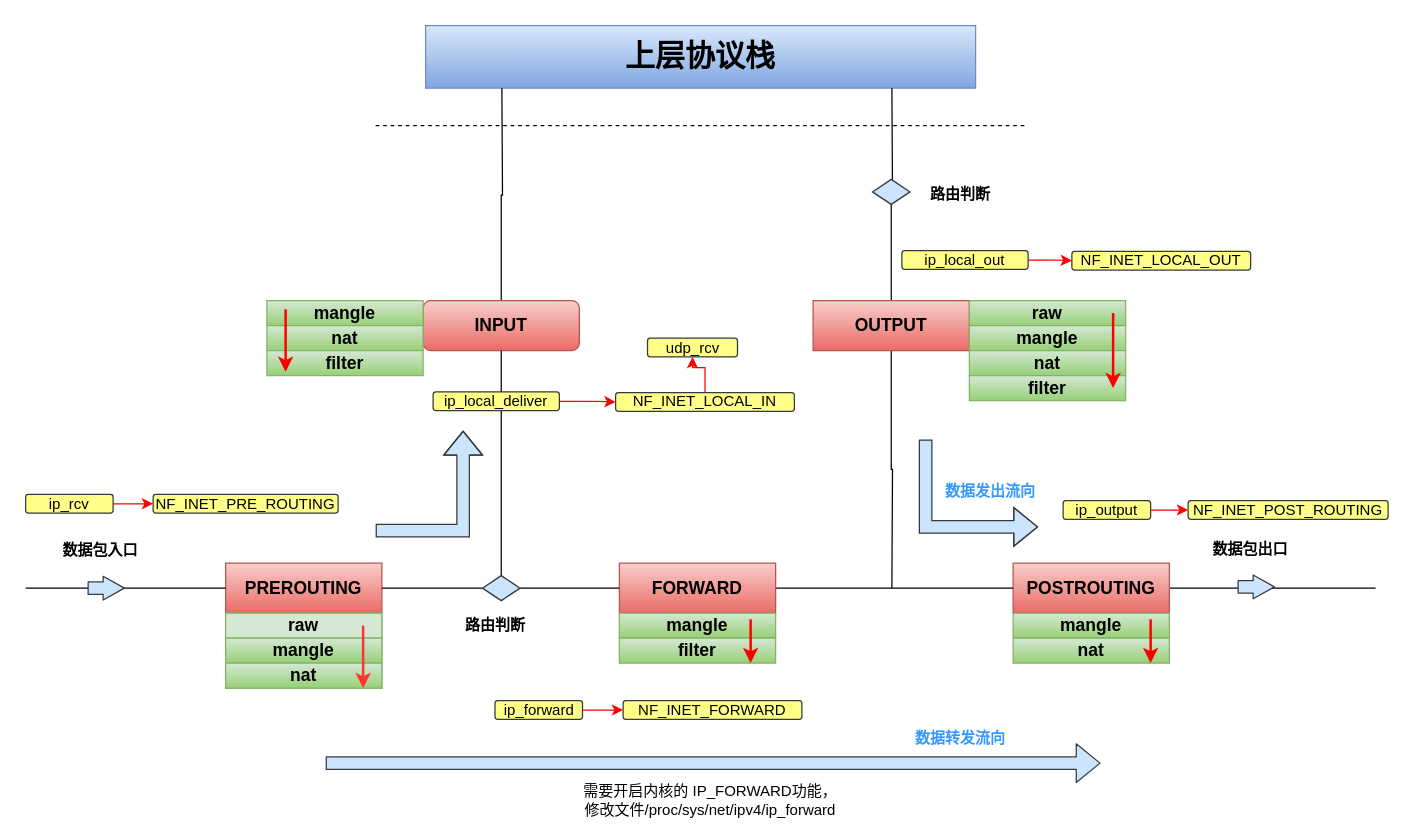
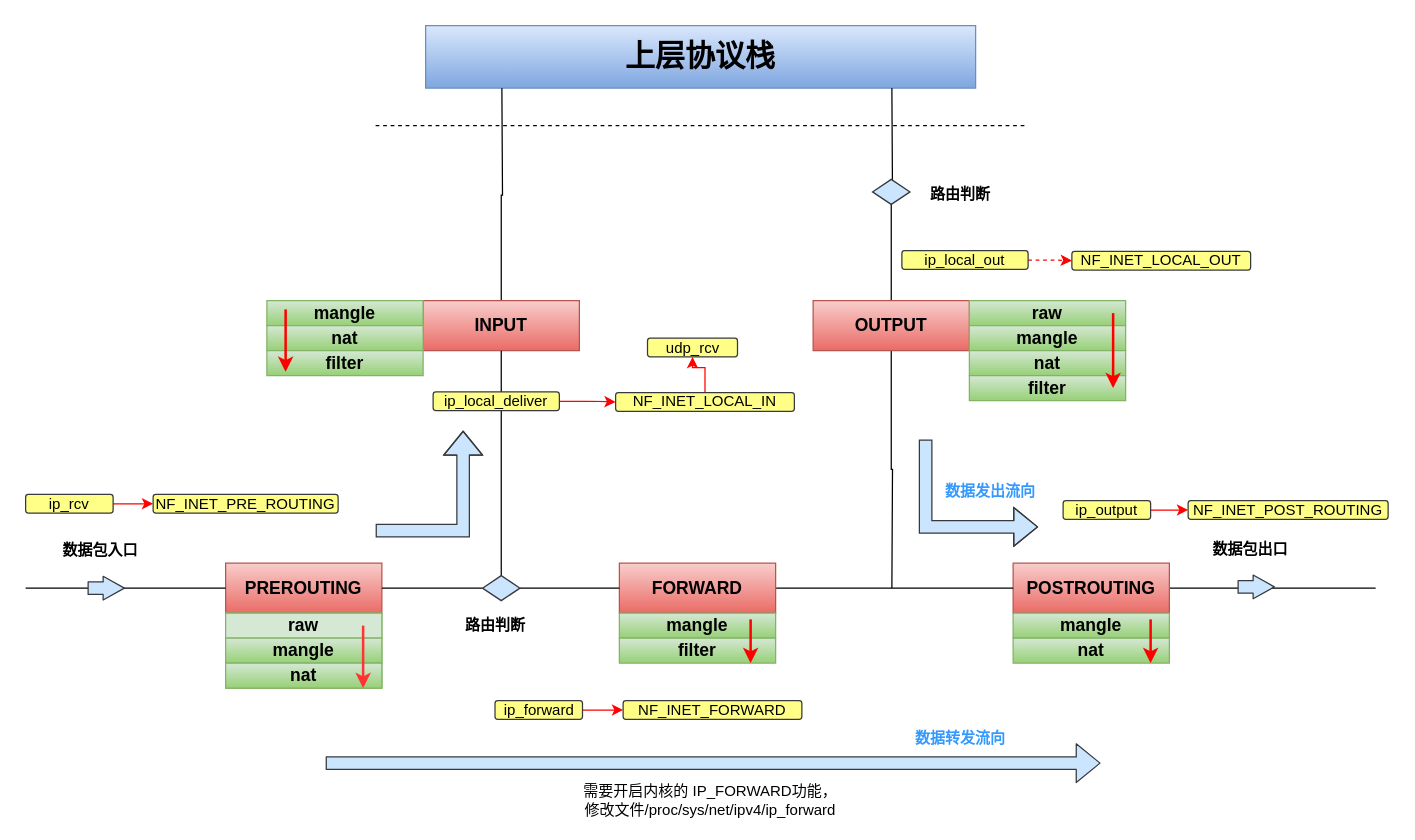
  <mxCell id="0" />
  <mxCell id="1" parent="0" />
  <mxCell id="2" value="NF_INET_PRE_ROUTING" style="rounded=1;whiteSpace=wrap;html=1;fillColor=#ffff88;strokeColor=#36393d;" vertex="1" parent="1"><mxGeometry x="122" y="395" width="148" height="15" as="geometry" /></mxCell>
  <mxCell id="3" style="edgeStyle=orthogonalEdgeStyle;rounded=0;comic=0;orthogonalLoop=1;jettySize=auto;html=1;exitX=1;exitY=0.5;exitDx=0;exitDy=0;entryX=0;entryY=0.5;entryDx=0;entryDy=0;shadow=0;sourcePerimeterSpacing=0;targetPerimeterSpacing=0;strokeColor=#FF0000;strokeWidth=1;" edge="1" parent="1" source="4" target="2"><mxGeometry relative="1" as="geometry" /></mxCell>
  <mxCell id="4" value="ip_rcv" style="rounded=1;whiteSpace=wrap;html=1;fillColor=#ffff88;strokeColor=#36393d;" vertex="1" parent="1"><mxGeometry x="20" y="395" width="70" height="15" as="geometry" /></mxCell>
  <mxCell id="5" value="&lt;font style=&quot;font-size: 24px&quot;&gt;&lt;b&gt;上层协议栈&lt;/b&gt;&lt;/font&gt;" style="rounded=0;whiteSpace=wrap;html=1;fillColor=#dae8fc;strokeColor=#6c8ebf;gradientColor=#7ea6e0;" parent="1" vertex="1"><mxGeometry x="340" y="20" width="440" height="50" as="geometry" /></mxCell>
  <mxCell id="6" value="" style="endArrow=none;dashed=1;html=1;" parent="1" edge="1"><mxGeometry width="50" height="50" relative="1" as="geometry"><mxPoint x="300" y="100" as="sourcePoint" /><mxPoint x="820" y="100" as="targetPoint" /></mxGeometry></mxCell>
  <mxCell id="7" style="edgeStyle=orthogonalEdgeStyle;rounded=0;orthogonalLoop=1;jettySize=auto;html=1;exitX=1;exitY=0.5;exitDx=0;exitDy=0;endArrow=none;endFill=0;" parent="1" source="8" edge="1"><mxGeometry relative="1" as="geometry"><mxPoint x="1100" y="470" as="targetPoint" /></mxGeometry></mxCell>
  <mxCell id="8" value="&lt;b style=&quot;white-space: normal ; font-size: 14px&quot;&gt;POSTROUTING&lt;/b&gt;" style="rounded=0;whiteSpace=wrap;html=1;shadow=0;glass=0;comic=0;fillColor=#f8cecc;strokeColor=#b85450;gradientColor=#ea6b66;" parent="1" vertex="1"><mxGeometry x="810" y="450" width="125" height="40" as="geometry" /></mxCell>
  <mxCell id="9" value="&lt;b style=&quot;font-size: 14px&quot;&gt;PREROUTING&lt;/b&gt;" style="rounded=0;whiteSpace=wrap;html=1;shadow=0;glass=0;comic=0;fillColor=#f8cecc;strokeColor=#b85450;gradientColor=#ea6b66;" parent="1" vertex="1"><mxGeometry y="450" width="125" height="40" as="geometry" x="180" /></mxCell>
  <mxCell id="10" style="edgeStyle=orthogonalEdgeStyle;rounded=0;orthogonalLoop=1;jettySize=auto;html=1;exitX=1;exitY=0.5;exitDx=0;exitDy=0;entryX=0;entryY=0.5;entryDx=0;entryDy=0;endArrow=none;endFill=0;" parent="1" source="11" target="8" edge="1"><mxGeometry relative="1" as="geometry" /></mxCell>
  <mxCell id="11" value="&lt;b style=&quot;font-size: 14px&quot;&gt;FORWARD&lt;/b&gt;" style="rounded=0;whiteSpace=wrap;html=1;shadow=0;glass=0;comic=0;fillColor=#f8cecc;strokeColor=#b85450;gradientColor=#ea6b66;" parent="1" vertex="1"><mxGeometry x="495" y="450" width="125" height="40" as="geometry" /></mxCell>
  <mxCell id="12" style="edgeStyle=orthogonalEdgeStyle;rounded=0;orthogonalLoop=1;jettySize=auto;html=1;endArrow=none;endFill=0;" parent="1" source="13" edge="1"><mxGeometry relative="1" as="geometry"><mxPoint x="401" y="70" as="targetPoint" /></mxGeometry></mxCell>
- <mxCell id="13" value="&lt;b style=&quot;font-size: 14px&quot;&gt;INPUT&lt;/b&gt;" style="whiteSpace=wrap;html=1;shadow=0;glass=0;comic=0;fillColor=#f8cecc;strokeColor=#b85450;gradientColor=#ea6b66;rounded=1;" parent="1" vertex="1"><mxGeometry x="338" y="240" width="125" height="40" as="geometry" /></mxCell>
+ <mxCell id="13" value="&lt;b style=&quot;font-size: 14px&quot;&gt;INPUT&lt;/b&gt;" style="rounded=0;whiteSpace=wrap;html=1;shadow=0;glass=0;comic=0;fillColor=#f8cecc;strokeColor=#b85450;gradientColor=#ea6b66;" parent="1" vertex="1"><mxGeometry x="338" y="240" width="125" height="40" as="geometry" /></mxCell>
  <mxCell id="14" style="edgeStyle=orthogonalEdgeStyle;rounded=0;orthogonalLoop=1;jettySize=auto;html=1;endArrow=none;endFill=0;" parent="1" source="16" edge="1"><mxGeometry relative="1" as="geometry"><mxPoint x="713" y="70" as="targetPoint" /></mxGeometry></mxCell>
  <mxCell id="15" style="edgeStyle=orthogonalEdgeStyle;rounded=0;orthogonalLoop=1;jettySize=auto;html=1;exitX=0.5;exitY=1;exitDx=0;exitDy=0;endArrow=none;endFill=0;" parent="1" source="16" edge="1"><mxGeometry relative="1" as="geometry"><mxPoint x="713" y="470" as="targetPoint" /></mxGeometry></mxCell>
  <mxCell id="16" value="&lt;b style=&quot;font-size: 14px&quot;&gt;OUTPUT&lt;/b&gt;" style="rounded=0;whiteSpace=wrap;html=1;shadow=0;glass=0;comic=0;fillColor=#f8cecc;strokeColor=#b85450;gradientColor=#ea6b66;" parent="1" vertex="1"><mxGeometry x="650" y="240" width="125" height="40" as="geometry" /></mxCell>
  <mxCell id="17" value="" style="endArrow=none;html=1;entryX=0;entryY=0.5;entryDx=0;entryDy=0;endFill=0;" parent="1" target="9" edge="1"><mxGeometry width="50" height="50" relative="1" as="geometry"><mxPoint x="20" y="470" as="sourcePoint" /><mxPoint x="240" y="510" as="targetPoint" /></mxGeometry></mxCell>
  <mxCell id="18" style="edgeStyle=orthogonalEdgeStyle;rounded=0;orthogonalLoop=1;jettySize=auto;html=1;exitX=1;exitY=0.5;exitDx=0;exitDy=0;entryX=0;entryY=0.5;entryDx=0;entryDy=0;endArrow=none;endFill=0;" parent="1" source="9" target="21" edge="1"><mxGeometry relative="1" as="geometry"><mxPoint x="305" y="470" as="sourcePoint" /><mxPoint x="380" y="470" as="targetPoint" /></mxGeometry></mxCell>
  <mxCell id="19" style="edgeStyle=orthogonalEdgeStyle;rounded=0;orthogonalLoop=1;jettySize=auto;html=1;exitX=0.5;exitY=0;exitDx=0;exitDy=0;entryX=0.5;entryY=1;entryDx=0;entryDy=0;endArrow=none;endFill=0;" parent="1" source="21" target="13" edge="1"><mxGeometry relative="1" as="geometry" /></mxCell>
  <mxCell id="20" style="edgeStyle=orthogonalEdgeStyle;rounded=0;orthogonalLoop=1;jettySize=auto;html=1;exitX=1;exitY=0.5;exitDx=0;exitDy=0;entryX=0;entryY=0.5;entryDx=0;entryDy=0;endArrow=none;endFill=0;" parent="1" source="21" target="11" edge="1"><mxGeometry relative="1" as="geometry" /></mxCell>
  <mxCell id="21" value="" style="rhombus;whiteSpace=wrap;html=1;shadow=0;glass=0;comic=0;fillColor=#cce5ff;strokeColor=#36393d;" parent="1" vertex="1"><mxGeometry x="385.5" y="460" width="30" height="20" as="geometry" /></mxCell>
  <mxCell id="22" value="" style="rhombus;whiteSpace=wrap;html=1;shadow=0;glass=0;comic=0;fillColor=#cce5ff;strokeColor=#36393d;" parent="1" vertex="1"><mxGeometry x="697.5" y="143" width="30" height="20" as="geometry" /></mxCell>
  <mxCell id="23" value="" style="group;fillColor=#d5e8d4;strokeColor=#82b366;gradientColor=#97d077;" vertex="1" connectable="0" parent="1"><mxGeometry y="490" width="125" height="60" as="geometry" x="180" /></mxCell>
  <mxCell id="24" value="&lt;b style=&quot;font-size: 14px&quot;&gt;raw&lt;/b&gt;" style="rounded=0;whiteSpace=wrap;html=1;shadow=0;glass=0;comic=0;fillColor=#d5e8d4;strokeColor=#82b366;" vertex="1" parent="23"><mxGeometry width="125" height="20" as="geometry" /></mxCell>
  <mxCell id="25" value="&lt;b style=&quot;font-size: 14px&quot;&gt;mangle&lt;/b&gt;" style="rounded=0;whiteSpace=wrap;html=1;shadow=0;glass=0;comic=0;fillColor=#d5e8d4;strokeColor=#82b366;gradientColor=#97d077;" vertex="1" parent="23"><mxGeometry y="20" width="125" height="20" as="geometry" /></mxCell>
  <mxCell id="26" value="&lt;b style=&quot;font-size: 14px&quot;&gt;nat&lt;/b&gt;" style="rounded=0;whiteSpace=wrap;html=1;shadow=0;glass=0;comic=0;fillColor=#d5e8d4;strokeColor=#82b366;gradientColor=#97d077;" vertex="1" parent="23"><mxGeometry y="40" width="125" height="20" as="geometry" /></mxCell>
  <mxCell id="27" value="" style="endArrow=classic;html=1;strokeColor=#FF3333;strokeWidth=2;fillColor=#d5e8d4;" edge="1" parent="23"><mxGeometry width="50" height="50" relative="1" as="geometry"><mxPoint x="110" y="10" as="sourcePoint" /><mxPoint x="110" y="60" as="targetPoint" /></mxGeometry></mxCell>
  <mxCell id="28" value="&lt;b style=&quot;font-size: 14px&quot;&gt;mangle&lt;/b&gt;" style="rounded=0;whiteSpace=wrap;html=1;shadow=0;glass=0;comic=0;fillColor=#d5e8d4;strokeColor=#82b366;gradientColor=#97d077;" vertex="1" parent="1"><mxGeometry x="213" y="240" width="125" height="20" as="geometry" /></mxCell>
  <mxCell id="29" value="&lt;b style=&quot;font-size: 14px&quot;&gt;nat&lt;/b&gt;" style="rounded=0;whiteSpace=wrap;html=1;shadow=0;glass=0;comic=0;fillColor=#d5e8d4;strokeColor=#82b366;gradientColor=#97d077;" vertex="1" parent="1"><mxGeometry x="213" y="260" width="125" height="20" as="geometry" /></mxCell>
  <mxCell id="30" value="&lt;b style=&quot;font-size: 14px&quot;&gt;filter&lt;/b&gt;" style="rounded=0;whiteSpace=wrap;html=1;shadow=0;glass=0;comic=0;fillColor=#d5e8d4;strokeColor=#82b366;gradientColor=#97d077;" vertex="1" parent="1"><mxGeometry x="213" y="280" width="125" height="20" as="geometry" /></mxCell>
  <mxCell id="31" value="&lt;b style=&quot;font-size: 14px&quot;&gt;raw&lt;/b&gt;" style="rounded=0;whiteSpace=wrap;html=1;shadow=0;glass=0;comic=0;fillColor=#d5e8d4;strokeColor=#82b366;gradientColor=#97d077;" vertex="1" parent="1"><mxGeometry x="775" y="240" width="125" height="20" as="geometry" /></mxCell>
  <mxCell id="32" value="&lt;b style=&quot;font-size: 14px&quot;&gt;mangle&lt;/b&gt;" style="rounded=0;whiteSpace=wrap;html=1;shadow=0;glass=0;comic=0;fillColor=#d5e8d4;strokeColor=#82b366;gradientColor=#97d077;" vertex="1" parent="1"><mxGeometry x="775" y="260" width="125" height="20" as="geometry" /></mxCell>
  <mxCell id="33" value="&lt;b style=&quot;font-size: 14px&quot;&gt;nat&lt;/b&gt;" style="rounded=0;whiteSpace=wrap;html=1;shadow=0;glass=0;comic=0;fillColor=#d5e8d4;strokeColor=#82b366;gradientColor=#97d077;" vertex="1" parent="1"><mxGeometry x="775" y="280" width="125" height="20" as="geometry" /></mxCell>
  <mxCell id="34" value="&lt;b style=&quot;font-size: 14px&quot;&gt;filter&lt;/b&gt;" style="rounded=0;whiteSpace=wrap;html=1;shadow=0;glass=0;comic=0;fillColor=#d5e8d4;strokeColor=#82b366;gradientColor=#97d077;" vertex="1" parent="1"><mxGeometry x="775" y="300" width="125" height="20" as="geometry" /></mxCell>
  <mxCell id="35" value="&lt;b style=&quot;font-size: 14px&quot;&gt;mangle&lt;/b&gt;" style="rounded=0;whiteSpace=wrap;html=1;shadow=0;glass=0;comic=0;fillColor=#d5e8d4;strokeColor=#82b366;gradientColor=#97d077;" vertex="1" parent="1"><mxGeometry x="495" y="490" width="125" height="20" as="geometry" /></mxCell>
  <mxCell id="36" value="&lt;b style=&quot;font-size: 14px&quot;&gt;filter&lt;/b&gt;" style="rounded=0;whiteSpace=wrap;html=1;shadow=0;glass=0;comic=0;fillColor=#d5e8d4;strokeColor=#82b366;gradientColor=#97d077;" vertex="1" parent="1"><mxGeometry x="495" y="510" width="125" height="20" as="geometry" /></mxCell>
  <mxCell id="37" value="&lt;b style=&quot;font-size: 14px&quot;&gt;mangle&lt;/b&gt;" style="rounded=0;whiteSpace=wrap;html=1;shadow=0;glass=0;comic=0;fillColor=#d5e8d4;strokeColor=#82b366;gradientColor=#97d077;" vertex="1" parent="1"><mxGeometry x="810" y="490" width="125" height="20" as="geometry" /></mxCell>
  <mxCell id="38" value="&lt;b style=&quot;font-size: 14px&quot;&gt;nat&lt;/b&gt;" style="rounded=0;whiteSpace=wrap;html=1;shadow=0;glass=0;comic=0;fillColor=#d5e8d4;strokeColor=#82b366;gradientColor=#97d077;" vertex="1" parent="1"><mxGeometry x="810" y="510" width="125" height="20" as="geometry" /></mxCell>
  <mxCell id="39" value="" style="endArrow=classic;html=1;strokeColor=#FF0000;strokeWidth=2;fillColor=#d5e8d4;" edge="1" parent="1"><mxGeometry width="50" height="50" relative="1" as="geometry"><mxPoint x="228" y="247" as="sourcePoint" /><mxPoint x="228" y="297" as="targetPoint" /></mxGeometry></mxCell>
  <mxCell id="40" value="" style="endArrow=classic;html=1;strokeColor=#FF0000;strokeWidth=2;fillColor=#d5e8d4;" edge="1" parent="1"><mxGeometry width="50" height="50" relative="1" as="geometry"><mxPoint x="890" y="250" as="sourcePoint" /><mxPoint x="890" y="310" as="targetPoint" /></mxGeometry></mxCell>
  <mxCell id="41" value="" style="endArrow=classic;html=1;strokeColor=#FF0000;strokeWidth=2;fillColor=#d5e8d4;" edge="1" parent="1"><mxGeometry width="50" height="50" relative="1" as="geometry"><mxPoint x="600" y="495" as="sourcePoint" /><mxPoint x="600" y="530" as="targetPoint" /></mxGeometry></mxCell>
  <mxCell id="42" value="" style="endArrow=classic;html=1;strokeColor=#FF0000;strokeWidth=2;fillColor=#d5e8d4;" edge="1" parent="1"><mxGeometry width="50" height="50" relative="1" as="geometry"><mxPoint x="920" y="495" as="sourcePoint" /><mxPoint x="920" y="530" as="targetPoint" /></mxGeometry></mxCell>
  <mxCell id="43" value="" style="edgeStyle=segmentEdgeStyle;endArrow=classic;html=1;strokeColor=#36393d;strokeWidth=1;rounded=0;shadow=0;comic=0;shape=flexArrow;targetPerimeterSpacing=0;sourcePerimeterSpacing=0;fillColor=#cce5ff;" edge="1" parent="1"><mxGeometry width="50" height="50" relative="1" as="geometry"><mxPoint x="300" y="424" as="sourcePoint" /><mxPoint x="370" y="344" as="targetPoint" /><Array as="points"><mxPoint x="370" y="424" /></Array></mxGeometry></mxCell>
  <mxCell id="44" value="" style="edgeStyle=segmentEdgeStyle;endArrow=classic;html=1;shadow=0;strokeColor=#36393d;strokeWidth=1;rounded=0;shape=flexArrow;fillColor=#cce5ff;" edge="1" parent="1"><mxGeometry width="50" height="50" relative="1" as="geometry"><mxPoint x="740" y="351" as="sourcePoint" /><mxPoint x="830" y="421" as="targetPoint" /><Array as="points"><mxPoint x="790" y="421" /><mxPoint x="790" y="421" /></Array></mxGeometry></mxCell>
  <mxCell id="45" value="" style="shape=flexArrow;endArrow=classic;html=1;shadow=0;strokeColor=#36393d;strokeWidth=1;fillColor=#cce5ff;" edge="1" parent="1"><mxGeometry width="50" height="50" relative="1" as="geometry"><mxPoint x="260" y="610" as="sourcePoint" /><mxPoint x="880" y="610" as="targetPoint" /></mxGeometry></mxCell>
  <mxCell id="46" value="" style="shape=flexArrow;endArrow=classic;html=1;shadow=0;strokeColor=#36393d;strokeWidth=1;endWidth=8;endSize=5.33;fillColor=#cce5ff;" edge="1" parent="1"><mxGeometry width="50" height="50" relative="1" as="geometry"><mxPoint x="69.5" y="470" as="sourcePoint" /><mxPoint x="99.5" y="470" as="targetPoint" /></mxGeometry></mxCell>
  <mxCell id="47" value="&lt;b&gt;数据包入口&lt;/b&gt;" style="text;html=1;strokeColor=none;fillColor=none;align=center;verticalAlign=middle;whiteSpace=wrap;rounded=0;" vertex="1" parent="1"><mxGeometry x="40" y="430" width="80" height="20" as="geometry" /></mxCell>
  <mxCell id="48" value="&lt;font color=&quot;#3399ff&quot;&gt;&lt;b&gt;数据发出流向&lt;/b&gt;&lt;/font&gt;" style="text;html=1;strokeColor=none;fillColor=none;align=center;verticalAlign=middle;whiteSpace=wrap;rounded=0;" vertex="1" parent="1"><mxGeometry x="751.5" y="383" width="80" height="20" as="geometry" /></mxCell>
  <mxCell id="49" value="&lt;b&gt;路由判断&lt;/b&gt;" style="text;html=1;strokeColor=none;fillColor=none;align=center;verticalAlign=middle;whiteSpace=wrap;rounded=0;" vertex="1" parent="1"><mxGeometry x="355.5" y="490" width="80" height="20" as="geometry" /></mxCell>
  <mxCell id="50" value="&lt;b&gt;路由判断&lt;/b&gt;" style="text;html=1;strokeColor=none;fillColor=none;align=center;verticalAlign=middle;whiteSpace=wrap;rounded=0;" vertex="1" parent="1"><mxGeometry x="727.5" y="145" width="80" height="20" as="geometry" /></mxCell>
  <mxCell id="51" value="&lt;font color=&quot;#3399ff&quot;&gt;&lt;b&gt;数据转发流向&lt;/b&gt;&lt;/font&gt;" style="text;html=1;strokeColor=none;fillColor=none;align=center;verticalAlign=middle;whiteSpace=wrap;rounded=0;" vertex="1" parent="1"><mxGeometry x="727.5" y="580" width="80" height="20" as="geometry" /></mxCell>
  <mxCell id="52" value="需要开启内核的 IP_FORWARD功能，修改文件/proc/sys/net/ipv4/ip_forward" style="text;html=1;strokeColor=none;fillColor=none;align=center;verticalAlign=middle;whiteSpace=wrap;rounded=0;" vertex="1" parent="1"><mxGeometry x="463" y="630" width="210" height="20" as="geometry" /></mxCell>
  <mxCell id="53" value="" style="shape=flexArrow;endArrow=classic;html=1;shadow=0;strokeColor=#36393d;strokeWidth=1;endWidth=8;endSize=5.33;fillColor=#cce5ff;" edge="1" parent="1"><mxGeometry width="50" height="50" relative="1" as="geometry"><mxPoint x="989.5" y="469" as="sourcePoint" /><mxPoint x="1019.5" y="469" as="targetPoint" /></mxGeometry></mxCell>
  <mxCell id="54" value="&lt;b&gt;数据包出口&lt;/b&gt;" style="text;html=1;strokeColor=none;fillColor=none;align=center;verticalAlign=middle;whiteSpace=wrap;rounded=0;" vertex="1" parent="1"><mxGeometry x="960" y="429" width="80" height="20" as="geometry" /></mxCell>
  <mxCell id="55" value="NF_INET_FORWARD" style="rounded=1;whiteSpace=wrap;html=1;fillColor=#ffff88;strokeColor=#36393d;" vertex="1" parent="1"><mxGeometry x="498" y="560" width="143" height="15" as="geometry" /></mxCell>
  <mxCell id="56" style="edgeStyle=orthogonalEdgeStyle;rounded=0;comic=0;orthogonalLoop=1;jettySize=auto;html=1;exitX=1;exitY=0.5;exitDx=0;exitDy=0;entryX=0;entryY=0.5;entryDx=0;entryDy=0;shadow=0;sourcePerimeterSpacing=0;targetPerimeterSpacing=0;strokeColor=#FF0000;strokeWidth=1;" edge="1" parent="1" source="57" target="55"><mxGeometry relative="1" as="geometry" /></mxCell>
  <mxCell id="57" value="ip_forward" style="rounded=1;whiteSpace=wrap;html=1;fillColor=#ffff88;strokeColor=#36393d;" vertex="1" parent="1"><mxGeometry x="395.5" y="560" width="70" height="15" as="geometry" /></mxCell>
  <mxCell id="58" value="" style="edgeStyle=orthogonalEdgeStyle;rounded=0;comic=0;orthogonalLoop=1;jettySize=auto;html=1;shadow=0;sourcePerimeterSpacing=0;targetPerimeterSpacing=0;strokeColor=#FF0000;strokeWidth=1;" edge="1" parent="1" source="59" target="60"><mxGeometry relative="1" as="geometry" /></mxCell>
  <mxCell id="59" value="NF_INET_LOCAL_IN" style="rounded=1;whiteSpace=wrap;html=1;fillColor=#ffff88;strokeColor=#36393d;" vertex="1" parent="1"><mxGeometry x="492" y="313.5" width="143" height="15" as="geometry" /></mxCell>
  <mxCell id="60" value="udp_rcv" style="rounded=1;whiteSpace=wrap;html=1;fillColor=#ffff88;strokeColor=#36393d;" vertex="1" parent="1"><mxGeometry x="517.5" y="270" width="72" height="15" as="geometry" /></mxCell>
  <mxCell id="61" value="" style="edgeStyle=orthogonalEdgeStyle;rounded=0;comic=0;orthogonalLoop=1;jettySize=auto;html=1;shadow=0;sourcePerimeterSpacing=0;targetPerimeterSpacing=0;strokeColor=#FF0000;strokeWidth=1;" edge="1" parent="1" source="62" target="59"><mxGeometry relative="1" as="geometry" /></mxCell>
  <mxCell id="62" value="ip_local_deliver" style="rounded=1;whiteSpace=wrap;html=1;fillColor=#ffff88;strokeColor=#36393d;" vertex="1" parent="1"><mxGeometry x="346" y="313" width="101" height="15" as="geometry" /></mxCell>
  <mxCell id="63" value="NF_INET_LOCAL_OUT" style="rounded=1;whiteSpace=wrap;html=1;fillColor=#ffff88;strokeColor=#36393d;" vertex="1" parent="1"><mxGeometry x="857" y="200.5" width="143" height="15" as="geometry" /></mxCell>
- <mxCell id="64" value="" style="edgeStyle=orthogonalEdgeStyle;rounded=0;comic=0;orthogonalLoop=1;jettySize=auto;html=1;shadow=0;sourcePerimeterSpacing=0;targetPerimeterSpacing=0;strokeColor=#FF0000;strokeWidth=1;" edge="1" parent="1" source="65" target="63"><mxGeometry relative="1" as="geometry" /></mxCell>
+ <mxCell id="64" value="" style="edgeStyle=orthogonalEdgeStyle;rounded=0;comic=0;orthogonalLoop=1;jettySize=auto;html=1;shadow=0;sourcePerimeterSpacing=0;targetPerimeterSpacing=0;strokeColor=#FF0000;strokeWidth=1;dashed=1;" edge="1" parent="1" source="65" target="63"><mxGeometry relative="1" as="geometry" /></mxCell>
  <mxCell id="65" value="ip_local_out" style="rounded=1;whiteSpace=wrap;html=1;fillColor=#ffff88;strokeColor=#36393d;" vertex="1" parent="1"><mxGeometry x="721" y="200" width="101" height="15" as="geometry" /></mxCell>
  <mxCell id="66" value="NF_INET_POST_ROUTING" style="rounded=1;whiteSpace=wrap;html=1;fillColor=#ffff88;strokeColor=#36393d;" vertex="1" parent="1"><mxGeometry x="950" y="400" width="160" height="15" as="geometry" /></mxCell>
  <mxCell id="67" value="" style="edgeStyle=orthogonalEdgeStyle;rounded=0;comic=0;orthogonalLoop=1;jettySize=auto;html=1;shadow=0;sourcePerimeterSpacing=0;targetPerimeterSpacing=0;strokeColor=#FF0000;strokeWidth=1;" edge="1" parent="1" source="68" target="66"><mxGeometry relative="1" as="geometry" /></mxCell>
  <mxCell id="68" value="ip_output" style="rounded=1;whiteSpace=wrap;html=1;fillColor=#ffff88;strokeColor=#36393d;" vertex="1" parent="1"><mxGeometry x="850" y="400" width="70" height="15" as="geometry" /></mxCell>
